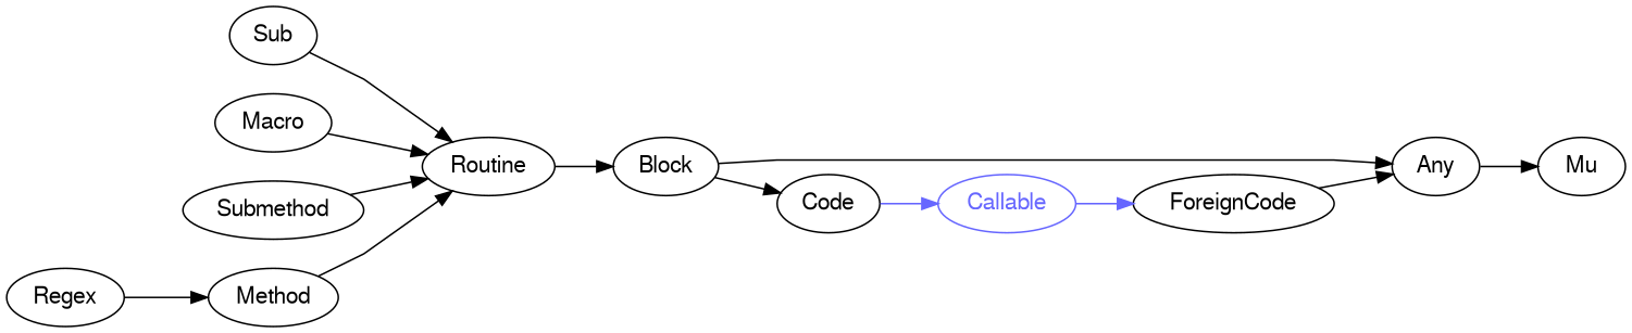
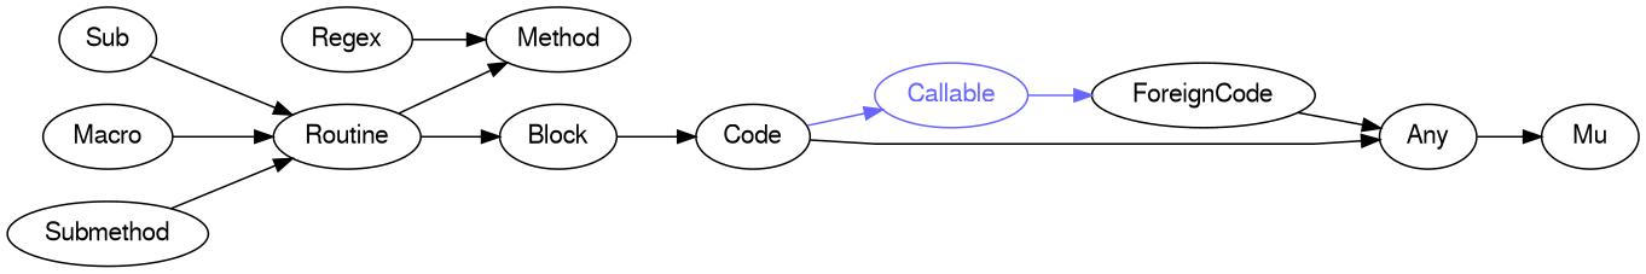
  digraph {
    rankdir=LR
    splines=polyline
    node [color="#000000" fontcolor="#000000" fontname=FreeSans]
    edge [color="#000000"]
    Callable [color="#6666FF" fontcolor="#6666FF"]
    ForeignCode
    Any
    Mu
    Code
    Block
    Routine
    Sub
    Macro
    Submethod
    Method
    Regex
    Callable -> ForeignCode [color="#6666FF"]
    ForeignCode -> Any
    Any -> Mu
    Code -> Callable [color="#6666FF"]
-   Block -> Any
+   Code -> Any
    Block -> Code
    Routine -> Block
    Sub -> Routine
    Macro -> Routine
    Submethod -> Routine
-   Method -> Routine
+   Routine -> Method
    Regex -> Method
  }
